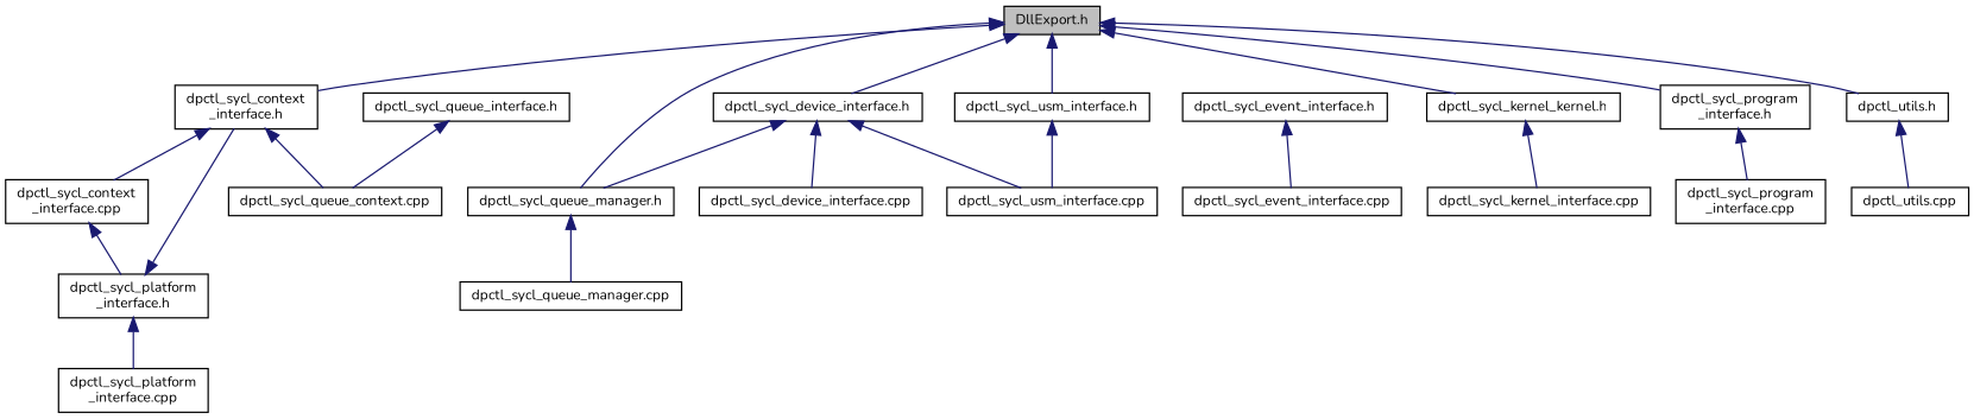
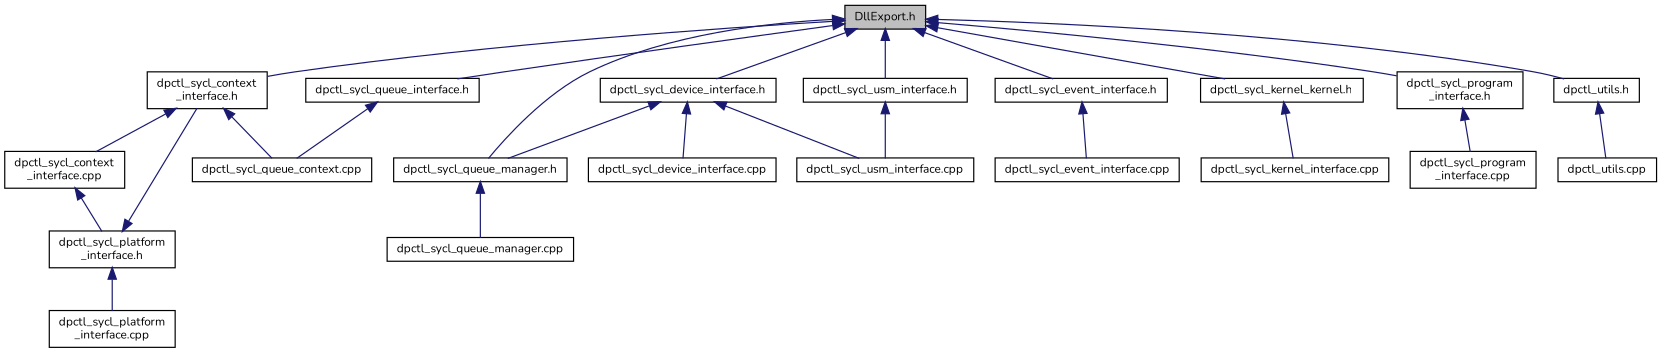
  digraph {
    fontname=Nunito
    node [color=black fillcolor=white fontname=Nunito fontsize=10 shape=record style=filled]
    edge [color=midnightblue dir=back fontname=Nunito fontsize=10 labelfontname=Helvetica labelfontsize=10 style=solid]
    n1 [fillcolor=grey75 fontcolor=black height=0.2 label="DllExport.h" width=0.4]
    n2 [height=0.2 label="dpctl_sycl_context\l_interface.h" width=0.4]
    n3 [height=0.2 label="dpctl_sycl_queue_manager.h" width=0.4]
    n4 [height=0.2 label="dpctl_sycl_device_interface.h" width=0.4]
    n5 [height=0.2 label="dpctl_sycl_event_interface.h" width=0.4]
    n6 [height=0.2 label="dpctl_sycl_kernel_kernel.h" width=0.4]
    n7 [height=0.2 label="dpctl_sycl_program\l_interface.h" width=0.4]
    n8 [height=0.2 label="dpctl_sycl_queue_interface.h" width=0.4]
    n9 [height=0.2 label="dpctl_sycl_usm_interface.h" width=0.4]
    n10 [height=0.2 label="dpctl_utils.h" width=0.4]
    n11 [height=0.2 label="dpctl_sycl_context\l_interface.cpp" width=0.4]
    n12 [height=0.2 label="dpctl_sycl_queue_context.cpp" width=0.4]
    n13 [height=0.2 label="dpctl_sycl_queue_manager.cpp" width=0.4]
    n14 [height=0.2 label="dpctl_sycl_device_interface.cpp" width=0.4]
    n15 [height=0.2 label="dpctl_sycl_usm_interface.cpp" width=0.4]
    n16 [height=0.2 label="dpctl_sycl_event_interface.cpp" width=0.4]
    n17 [height=0.2 label="dpctl_sycl_kernel_interface.cpp" width=0.4]
    n18 [height=0.2 label="dpctl_sycl_platform\l_interface.h" width=0.4]
    n19 [height=0.2 label="dpctl_sycl_platform\l_interface.cpp" width=0.4]
    n20 [height=0.2 label="dpctl_sycl_program\l_interface.cpp" width=0.4]
    n21 [height=0.2 label="dpctl_utils.cpp" width=0.4]
    n1 -> n2
    n1 -> n3
    n1 -> n4
+   n1 -> n5
    n1 -> n6
    n1 -> n7
+   n1 -> n8
    n1 -> n9
    n1 -> n10
    n2 -> n11
    n2 -> n12
    n3 -> n13
    n4 -> n3
    n4 -> n14
    n4 -> n15
    n5 -> n16
    n6 -> n17
    n7 -> n20
    n8 -> n12
    n9 -> n15
    n10 -> n21
    n11 -> n18
    n18 -> n2
    n18 -> n19
  }
